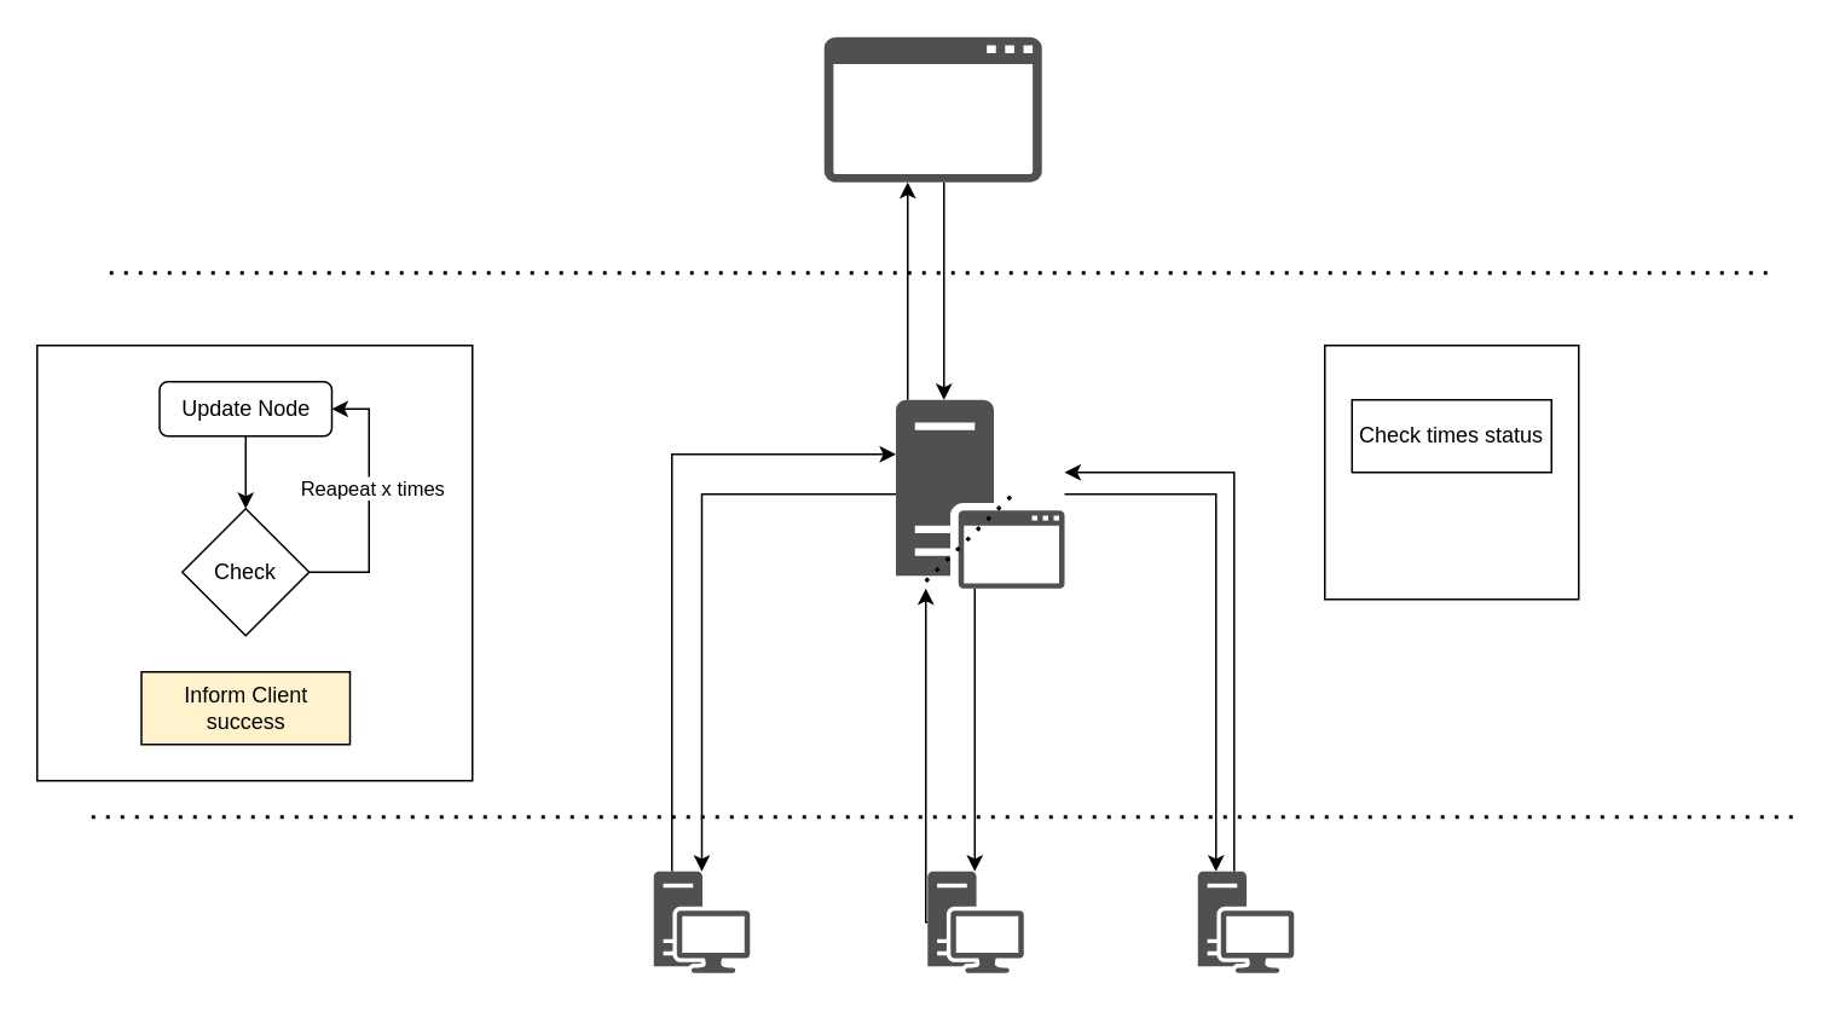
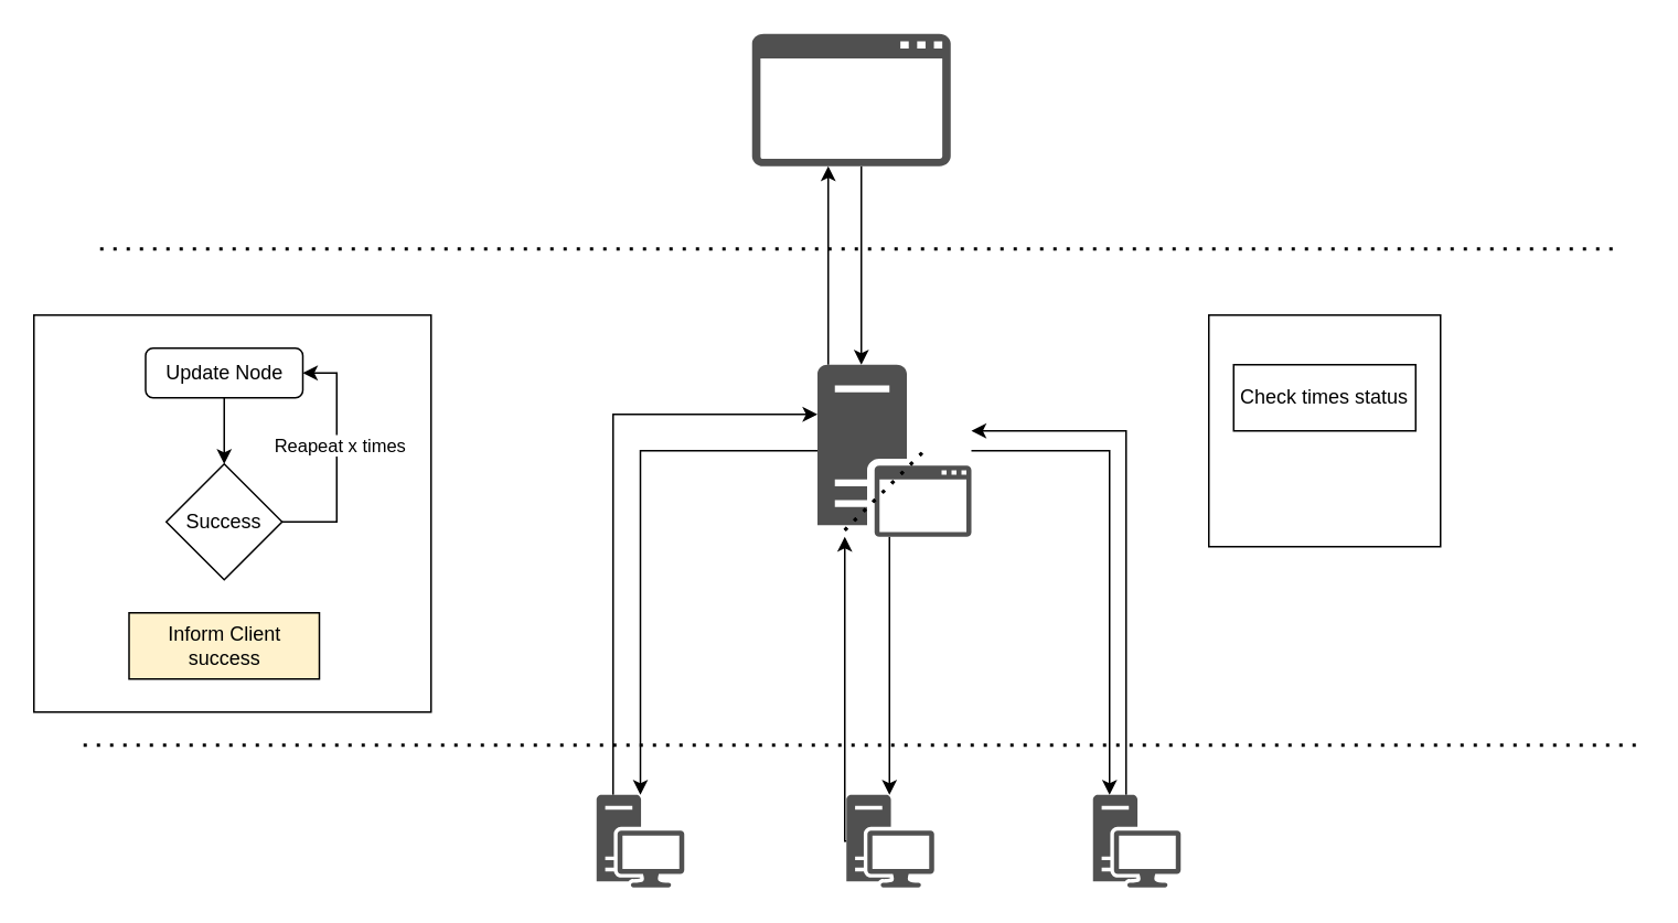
  <mxCell id="0" />
  <mxCell id="1" parent="0" />
  <mxCell id="2" style="edgeStyle=orthogonalEdgeStyle;rounded=0;orthogonalLoop=1;jettySize=auto;html=1;" parent="1" source="3" target="8" edge="1"><mxGeometry relative="1" as="geometry"><Array as="points"><mxPoint x="520" y="160" /><mxPoint x="520" y="160" /></Array></mxGeometry></mxCell>
  <mxCell id="3" value="" style="sketch=0;pointerEvents=1;shadow=0;dashed=0;html=1;strokeColor=none;fillColor=#505050;labelPosition=center;verticalLabelPosition=bottom;verticalAlign=top;outlineConnect=0;align=center;shape=mxgraph.office.concepts.application_generic;" parent="1" vertex="1"><mxGeometry x="454" y="20" width="120" height="80" as="geometry" /></mxCell>
  <mxCell id="4" style="edgeStyle=orthogonalEdgeStyle;rounded=0;orthogonalLoop=1;jettySize=auto;html=1;" parent="1" source="8" target="3" edge="1"><mxGeometry relative="1" as="geometry"><Array as="points"><mxPoint x="500" y="160" /><mxPoint x="500" y="160" /></Array></mxGeometry></mxCell>
  <mxCell id="5" style="edgeStyle=orthogonalEdgeStyle;rounded=0;orthogonalLoop=1;jettySize=auto;html=1;" parent="1" source="8" target="14" edge="1"><mxGeometry relative="1" as="geometry"><Array as="points"><mxPoint x="670" y="272" /></Array></mxGeometry></mxCell>
  <mxCell id="6" style="edgeStyle=orthogonalEdgeStyle;rounded=0;orthogonalLoop=1;jettySize=auto;html=1;" parent="1" source="8" target="12" edge="1"><mxGeometry relative="1" as="geometry"><Array as="points"><mxPoint x="537" y="360" /><mxPoint x="537" y="360" /></Array></mxGeometry></mxCell>
  <mxCell id="7" style="edgeStyle=orthogonalEdgeStyle;rounded=0;orthogonalLoop=1;jettySize=auto;html=1;" parent="1" source="8" target="10" edge="1"><mxGeometry relative="1" as="geometry" /></mxCell>
  <mxCell id="8" value="" style="sketch=0;pointerEvents=1;shadow=0;dashed=0;html=1;strokeColor=none;fillColor=#505050;labelPosition=center;verticalLabelPosition=bottom;verticalAlign=top;outlineConnect=0;align=center;shape=mxgraph.office.servers.application_server;" parent="1" vertex="1"><mxGeometry x="493.5" y="220" width="93" height="104" as="geometry" /></mxCell>
  <mxCell id="9" style="edgeStyle=orthogonalEdgeStyle;rounded=0;orthogonalLoop=1;jettySize=auto;html=1;" parent="1" source="10" target="8" edge="1"><mxGeometry relative="1" as="geometry"><Array as="points"><mxPoint x="370" y="250" /></Array></mxGeometry></mxCell>
  <mxCell id="10" value="" style="sketch=0;pointerEvents=1;shadow=0;dashed=0;html=1;strokeColor=none;fillColor=#505050;labelPosition=center;verticalLabelPosition=bottom;verticalAlign=top;outlineConnect=0;align=center;shape=mxgraph.office.devices.workstation;" parent="1" vertex="1"><mxGeometry x="360" y="480" width="53" height="56" as="geometry" /></mxCell>
  <mxCell id="11" style="edgeStyle=orthogonalEdgeStyle;rounded=0;orthogonalLoop=1;jettySize=auto;html=1;" parent="1" source="12" target="8" edge="1"><mxGeometry relative="1" as="geometry"><Array as="points"><mxPoint x="510" y="508" /></Array></mxGeometry></mxCell>
  <mxCell id="12" value="" style="sketch=0;pointerEvents=1;shadow=0;dashed=0;html=1;strokeColor=none;fillColor=#505050;labelPosition=center;verticalLabelPosition=bottom;verticalAlign=top;outlineConnect=0;align=center;shape=mxgraph.office.devices.workstation;" parent="1" vertex="1"><mxGeometry x="511" y="480" width="53" height="56" as="geometry" /></mxCell>
  <mxCell id="13" style="edgeStyle=orthogonalEdgeStyle;rounded=0;orthogonalLoop=1;jettySize=auto;html=1;" parent="1" source="14" target="8" edge="1"><mxGeometry relative="1" as="geometry"><Array as="points"><mxPoint x="680" y="260" /></Array></mxGeometry></mxCell>
  <mxCell id="14" value="" style="sketch=0;pointerEvents=1;shadow=0;dashed=0;html=1;strokeColor=none;fillColor=#505050;labelPosition=center;verticalLabelPosition=bottom;verticalAlign=top;outlineConnect=0;align=center;shape=mxgraph.office.devices.workstation;" parent="1" vertex="1"><mxGeometry x="660" y="480" width="53" height="56" as="geometry" /></mxCell>
  <mxCell id="15" value="" style="whiteSpace=wrap;html=1;aspect=fixed;" vertex="1" parent="1"><mxGeometry x="20" y="190" width="240" height="240" as="geometry" /></mxCell>
  <mxCell id="16" style="edgeStyle=orthogonalEdgeStyle;rounded=0;orthogonalLoop=1;jettySize=auto;html=1;entryX=1;entryY=0.5;entryDx=0;entryDy=0;" edge="1" parent="1" source="18" target="20"><mxGeometry relative="1" as="geometry"><Array as="points"><mxPoint x="203" y="315" /><mxPoint x="203" y="225" /></Array></mxGeometry></mxCell>
  <mxCell id="17" value="Reapeat x times" style="edgeLabel;html=1;align=center;verticalAlign=middle;resizable=0;points=[];" vertex="1" connectable="0" parent="16"><mxGeometry x="0.115" y="-1" relative="1" as="geometry"><mxPoint as="offset" /></mxGeometry></mxCell>
- <mxCell id="18" value="Check" style="rhombus;whiteSpace=wrap;html=1;" vertex="1" parent="1"><mxGeometry x="100" y="280" width="70" height="70" as="geometry" /></mxCell>
+ <mxCell id="18" value="Success" style="rhombus;whiteSpace=wrap;html=1;" vertex="1" parent="1"><mxGeometry x="100" y="280" width="70" height="70" as="geometry" /></mxCell>
  <mxCell id="19" style="edgeStyle=orthogonalEdgeStyle;rounded=0;orthogonalLoop=1;jettySize=auto;html=1;exitX=0.5;exitY=1;exitDx=0;exitDy=0;entryX=0.5;entryY=0;entryDx=0;entryDy=0;" edge="1" parent="1" source="20" target="18"><mxGeometry relative="1" as="geometry" /></mxCell>
  <mxCell id="20" value="Update Node" style="whiteSpace=wrap;html=1;rounded=1;" vertex="1" parent="1"><mxGeometry x="87.5" y="210" width="95" height="30" as="geometry" /></mxCell>
  <mxCell id="21" value="Inform Client success" style="rounded=0;whiteSpace=wrap;html=1;fillColor=#fff2cc;" vertex="1" parent="1"><mxGeometry x="77.5" y="370" width="115" height="40" as="geometry" /></mxCell>
  <mxCell id="22" value="" style="whiteSpace=wrap;html=1;aspect=fixed;" vertex="1" parent="1"><mxGeometry x="730" y="190" width="140" height="140" as="geometry" /></mxCell>
  <mxCell id="23" value="Check times status" style="rounded=0;whiteSpace=wrap;html=1;" vertex="1" parent="1"><mxGeometry x="745" y="220" width="110" height="40" as="geometry" /></mxCell>
  <mxCell id="24" value="" style="endArrow=none;dashed=1;html=1;dashPattern=1 3;strokeWidth=2;rounded=0;" edge="1" parent="1"><mxGeometry width="50" height="50" relative="1" as="geometry"><mxPoint x="510" y="320" as="sourcePoint" /><mxPoint x="560" y="270" as="targetPoint" /></mxGeometry></mxCell>
  <mxCell id="25" value="" style="endArrow=none;dashed=1;html=1;dashPattern=1 3;strokeWidth=2;rounded=0;" edge="1" parent="1"><mxGeometry width="50" height="50" relative="1" as="geometry"><mxPoint x="510" y="320" as="sourcePoint" /><mxPoint x="560" y="270" as="targetPoint" /></mxGeometry></mxCell>
  <mxCell id="26" value="" style="endArrow=none;dashed=1;html=1;dashPattern=1 3;strokeWidth=2;rounded=0;" edge="1" parent="1"><mxGeometry width="50" height="50" relative="1" as="geometry"><mxPoint x="60" y="150" as="sourcePoint" /><mxPoint x="980" y="150" as="targetPoint" /></mxGeometry></mxCell>
  <mxCell id="27" value="" style="endArrow=none;dashed=1;html=1;dashPattern=1 3;strokeWidth=2;rounded=0;" edge="1" parent="1"><mxGeometry width="50" height="50" relative="1" as="geometry"><mxPoint x="50" y="450" as="sourcePoint" /><mxPoint x="992" y="450" as="targetPoint" /></mxGeometry></mxCell>
